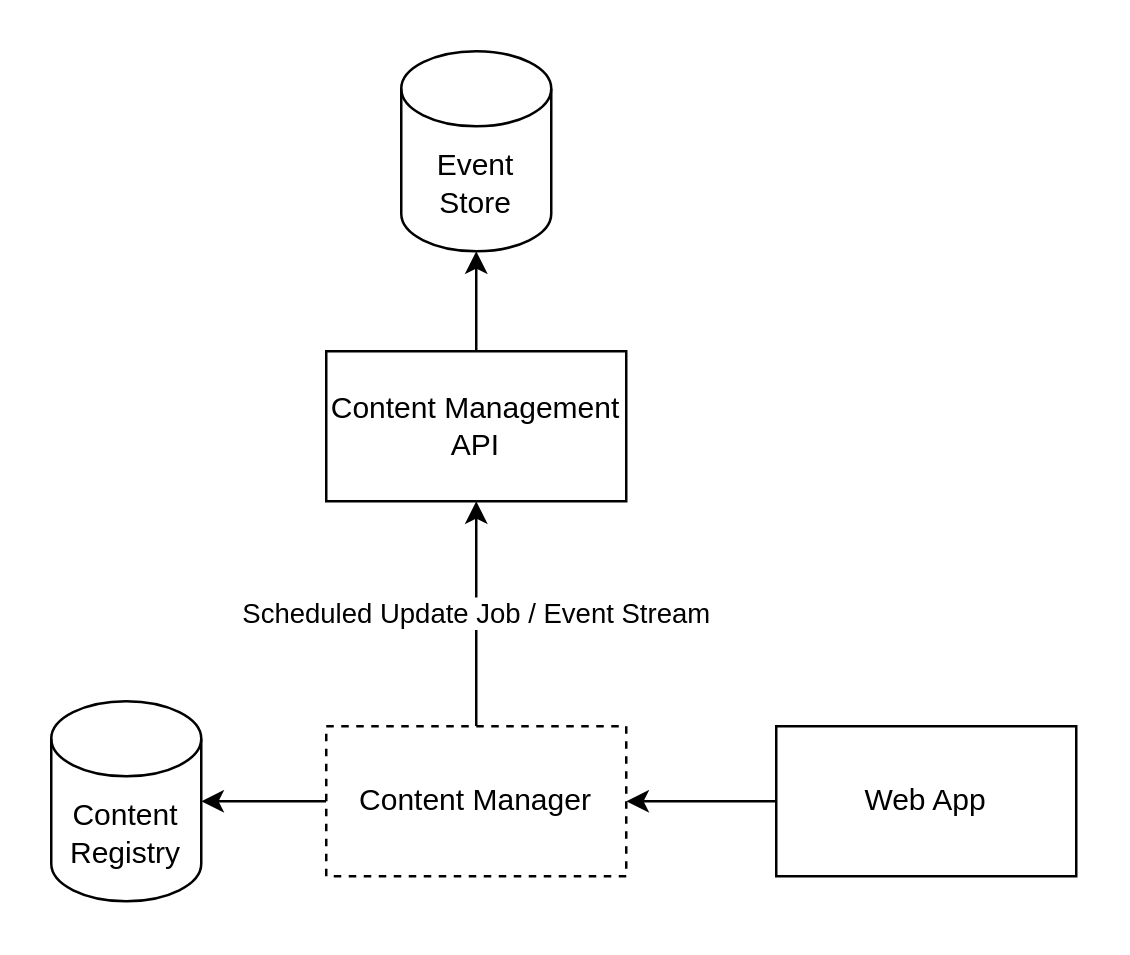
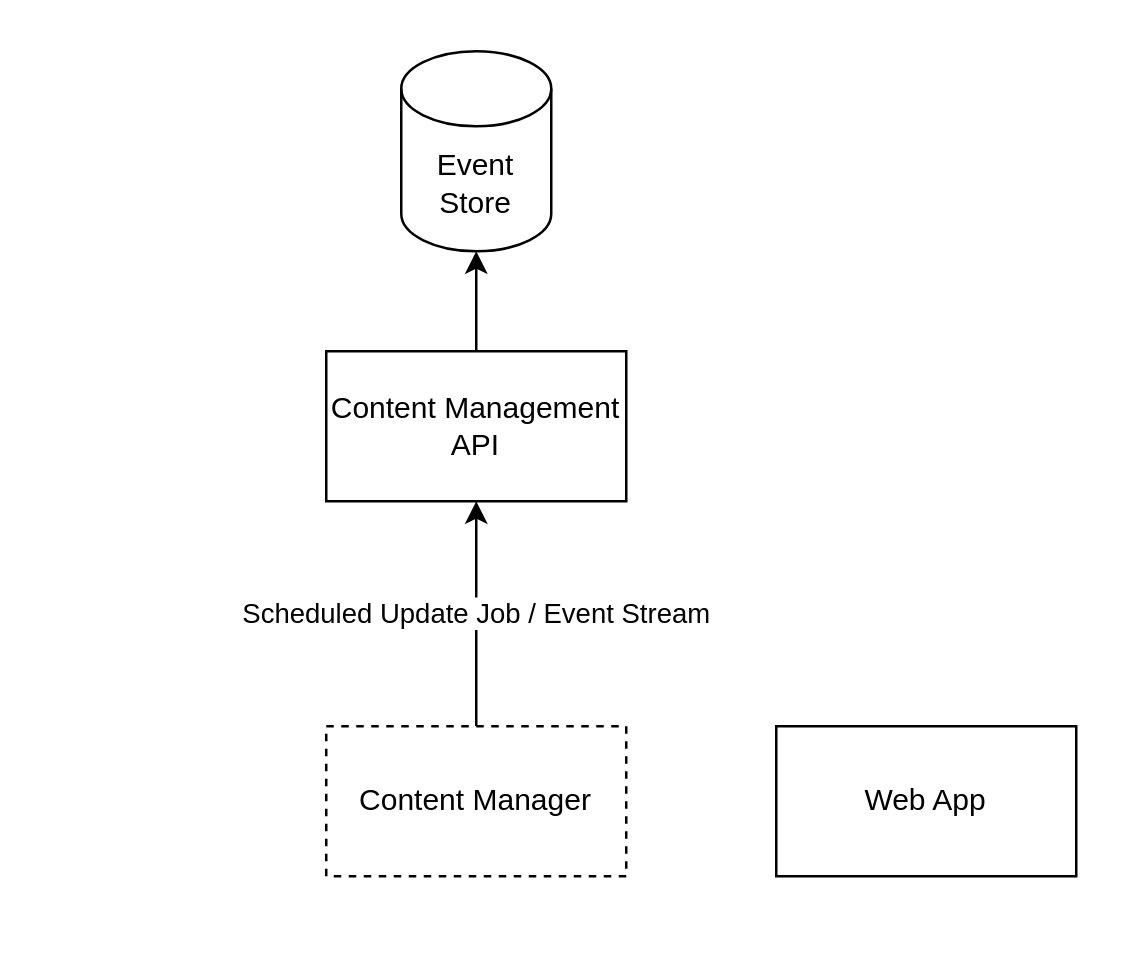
  <mxCell id="0" />
  <mxCell id="1" parent="0" />
- <mxCell id="2" style="edgeStyle=orthogonalEdgeStyle;rounded=0;orthogonalLoop=1;jettySize=auto;html=1;exitX=0;exitY=0.5;exitDx=0;exitDy=0;entryX=1;entryY=0.5;entryDx=0;entryDy=0;" edge="1" parent="1" source="3" target="9"><mxGeometry relative="1" as="geometry" /></mxCell>
  <mxCell id="3" value="Web App" style="rounded=0;whiteSpace=wrap;html=1;" vertex="1" parent="1"><mxGeometry x="310" y="290" width="120" height="60" as="geometry" /></mxCell>
  <mxCell id="4" style="edgeStyle=orthogonalEdgeStyle;rounded=0;orthogonalLoop=1;jettySize=auto;html=1;exitX=0.5;exitY=0;exitDx=0;exitDy=0;entryX=0.5;entryY=1;entryDx=0;entryDy=0;entryPerimeter=0;" edge="1" parent="1" source="5" target="6"><mxGeometry relative="1" as="geometry" /></mxCell>
  <mxCell id="5" value="Content Management API" style="rounded=0;whiteSpace=wrap;html=1;" vertex="1" parent="1"><mxGeometry x="130" y="140" width="120" height="60" as="geometry" /></mxCell>
  <mxCell id="6" value="Event&lt;br&gt;Store" style="shape=cylinder3;whiteSpace=wrap;html=1;boundedLbl=1;backgroundOutline=1;size=15;" vertex="1" parent="1"><mxGeometry x="160" y="20" width="60" height="80" as="geometry" /></mxCell>
  <mxCell id="7" value="Scheduled Update Job / Event Stream" style="edgeStyle=orthogonalEdgeStyle;rounded=0;orthogonalLoop=1;jettySize=auto;html=1;exitX=0.5;exitY=0;exitDx=0;exitDy=0;entryX=0.5;entryY=1;entryDx=0;entryDy=0;" edge="1" parent="1" source="9" target="5"><mxGeometry relative="1" as="geometry" /></mxCell>
- <mxCell id="8" style="edgeStyle=orthogonalEdgeStyle;rounded=0;orthogonalLoop=1;jettySize=auto;html=1;exitX=0;exitY=0.5;exitDx=0;exitDy=0;entryX=1;entryY=0.5;entryDx=0;entryDy=0;entryPerimeter=0;" edge="1" parent="1" source="9" target="10"><mxGeometry relative="1" as="geometry" /></mxCell>
  <mxCell id="9" value="Content Manager" style="rounded=0;whiteSpace=wrap;html=1;dashed=1;" vertex="1" parent="1"><mxGeometry x="130" y="290" width="120" height="60" as="geometry" /></mxCell>
- <mxCell id="10" value="Content&lt;br&gt;Registry" style="shape=cylinder3;whiteSpace=wrap;html=1;boundedLbl=1;backgroundOutline=1;size=15;" vertex="1" parent="1"><mxGeometry x="20" y="280" width="60" height="80" as="geometry" /></mxCell>
